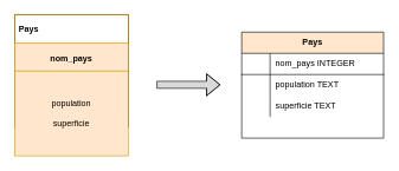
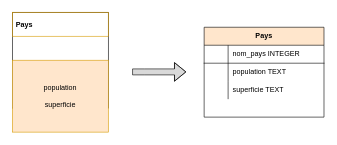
  <mxCell id="0" />
  <mxCell id="1" parent="0" />
  <mxCell id="2" value="" style="group;fillColor=#ffffff;" parent="1" vertex="1" connectable="0"><mxGeometry x="20" y="20" width="160" height="200" as="geometry" /></mxCell>
  <mxCell id="3" value="" style="group" parent="2" vertex="1" connectable="0"><mxGeometry width="160" height="200" as="geometry" /></mxCell>
  <mxCell id="4" value="" style="group;align=left;" parent="3" vertex="1" connectable="0"><mxGeometry width="160" height="200" as="geometry" /></mxCell>
  <mxCell id="5" value="" style="rounded=0;whiteSpace=wrap;html=1;strokeColor=#000000;align=center;fillColor=none;" parent="4" vertex="1"><mxGeometry width="160" height="160" as="geometry" /></mxCell>
  <mxCell id="6" value="Pays" style="text;align=left;verticalAlign=middle;spacingLeft=4;spacingRight=4;overflow=hidden;rotatable=0;points=[[0,0.5],[1,0.5]];portConstraint=eastwest;fontStyle=1;strokeColor=#d79b00;" parent="4" vertex="1"><mxGeometry width="160" height="40" as="geometry" /></mxCell>
- <mxCell id="7" value="&#10;nom_pays&#10;" style="text;align=center;verticalAlign=middle;spacingLeft=4;spacingRight=4;overflow=hidden;rotatable=0;points=[[0,0.5],[1,0.5]];portConstraint=eastwest;fontStyle=1;fillColor=#ffe6cc;strokeColor=#d79b00;" parent="4" vertex="1"><mxGeometry y="40" width="160" height="40" as="geometry" /></mxCell>
  <mxCell id="8" value="population&#10;&#10;superficie" style="text;align=center;verticalAlign=middle;spacingLeft=4;spacingRight=4;overflow=hidden;rotatable=0;points=[[0,0.5],[1,0.5]];portConstraint=eastwest;fontStyle=0;fillColor=#ffe6cc;strokeColor=#d79b00;" parent="4" vertex="1"><mxGeometry y="80" width="160" height="120" as="geometry" /></mxCell>
  <mxCell id="9" value="" style="shape=flexArrow;endArrow=classic;html=1;fillColor=#D9D9D9;" parent="1" edge="1"><mxGeometry width="50" height="50" relative="1" as="geometry"><mxPoint x="220" y="119.5" as="sourcePoint" /><mxPoint x="310" y="119.5" as="targetPoint" /><Array as="points"><mxPoint x="240" y="119.5" /></Array></mxGeometry></mxCell>
  <mxCell id="10" value="Pays" style="shape=table;html=1;whiteSpace=wrap;startSize=30;container=1;collapsible=0;childLayout=tableLayout;fixedRows=1;rowLines=0;fontStyle=1;align=center;fillColor=#FFE6CC;" parent="1" vertex="1"><mxGeometry x="340" y="45" width="200" height="150" as="geometry" /></mxCell>
  <mxCell id="11" value="" style="shape=partialRectangle;html=1;whiteSpace=wrap;collapsible=0;dropTarget=0;pointerEvents=0;fillColor=none;top=0;left=0;bottom=1;right=0;points=[[0,0.5],[1,0.5]];portConstraint=eastwest;" parent="10" vertex="1"><mxGeometry y="30" width="200" height="30" as="geometry" /></mxCell>
  <mxCell id="12" value="nom_pays INTEGER" style="shape=partialRectangle;html=1;whiteSpace=wrap;connectable=0;fillColor=none;top=0;left=0;bottom=0;right=0;align=left;spacingLeft=6;overflow=hidden;" parent="11" vertex="1"><mxGeometry x="40" width="160" height="30" as="geometry" /></mxCell>
  <mxCell id="13" value="" style="shape=partialRectangle;html=1;whiteSpace=wrap;collapsible=0;dropTarget=0;pointerEvents=0;fillColor=none;top=0;left=0;bottom=0;right=0;points=[[0,0.5],[1,0.5]];portConstraint=eastwest;" parent="10" vertex="1"><mxGeometry y="60" width="200" height="30" as="geometry" /></mxCell>
  <mxCell id="14" value="" style="shape=partialRectangle;html=1;whiteSpace=wrap;connectable=0;fillColor=none;top=0;left=0;bottom=0;right=0;overflow=hidden;" parent="13" vertex="1"><mxGeometry width="40" height="30" as="geometry" /></mxCell>
  <mxCell id="15" value="population TEXT" style="shape=partialRectangle;html=1;whiteSpace=wrap;connectable=0;fillColor=none;top=0;left=0;bottom=0;right=0;align=left;spacingLeft=6;overflow=hidden;" parent="13" vertex="1"><mxGeometry x="40" width="160" height="30" as="geometry" /></mxCell>
  <mxCell id="16" value="" style="shape=partialRectangle;html=1;whiteSpace=wrap;collapsible=0;dropTarget=0;pointerEvents=0;fillColor=none;top=0;left=0;bottom=0;right=0;points=[[0,0.5],[1,0.5]];portConstraint=eastwest;" parent="10" vertex="1"><mxGeometry y="90" width="200" height="30" as="geometry" /></mxCell>
  <mxCell id="17" value="" style="shape=partialRectangle;html=1;whiteSpace=wrap;connectable=0;fillColor=none;top=0;left=0;bottom=0;right=0;overflow=hidden;" parent="16" vertex="1"><mxGeometry width="40" height="30" as="geometry" /></mxCell>
  <mxCell id="18" value="superficie TEXT" style="shape=partialRectangle;html=1;whiteSpace=wrap;connectable=0;fillColor=none;top=0;left=0;bottom=0;right=0;align=left;spacingLeft=6;overflow=hidden;" parent="16" vertex="1"><mxGeometry x="40" width="160" height="30" as="geometry" /></mxCell>
